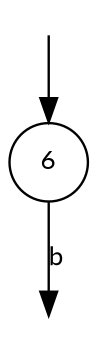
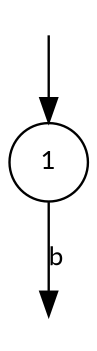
  digraph {
    fontname=Lato
    fontsize=11
    rankdir=TB
    node [fontname=Lato fontsize=11 shape=point style=invis]
    edge [fontname=Lato fontsize=11]
    0 [height=0.15 width=0.15]
-   1 [height=0.15 shape=circle width=0.15 label=6 style=""]
+   1 [height=0.15 shape=circle width=0.15 style=""]
    2 [height=0.15 width=0.15]
    0 -> 1 [minlen=1]
    1 -> 2 [label=b]
  }
